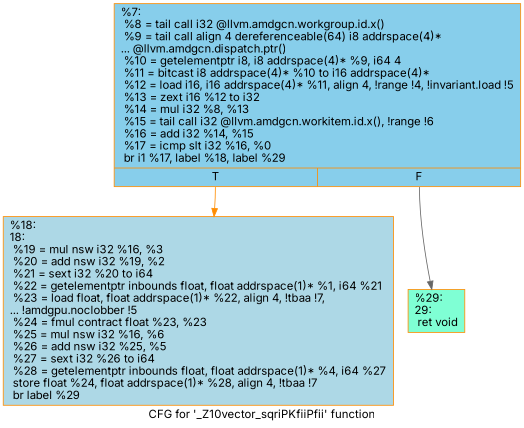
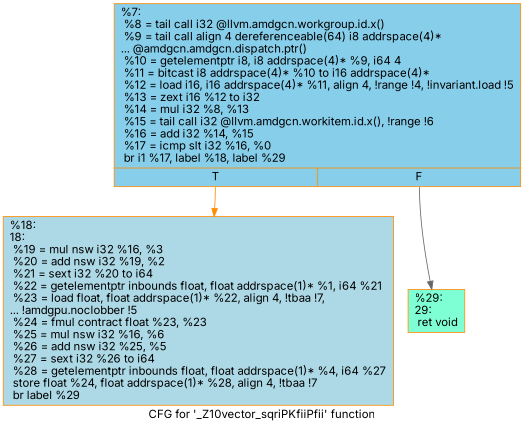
  digraph {
    fontname=Inter
    label="CFG for '_Z10vector_sqriPKfiiPfii' function"
    node [color=darkorange fontname=Inter shape=record style=filled]
    edge [fontname=Inter]
-   n1 [fillcolor=skyblue label="{%7:\l  %8 = tail call i32 @llvm.amdgcn.workgroup.id.x()\l  %9 = tail call align 4 dereferenceable(64) i8 addrspace(4)*\l... @llvm.amdgcn.dispatch.ptr()\l  %10 = getelementptr i8, i8 addrspace(4)* %9, i64 4\l  %11 = bitcast i8 addrspace(4)* %10 to i16 addrspace(4)*\l  %12 = load i16, i16 addrspace(4)* %11, align 4, !range !4, !invariant.load !5\l  %13 = zext i16 %12 to i32\l  %14 = mul i32 %8, %13\l  %15 = tail call i32 @llvm.amdgcn.workitem.id.x(), !range !6\l  %16 = add i32 %14, %15\l  %17 = icmp slt i32 %16, %0\l  br i1 %17, label %18, label %29\l|{<s0>T|<s1>F}}"]
+   n1 [fillcolor=skyblue label="{%7:\l  %8 = tail call i32 @llvm.amdgcn.workgroup.id.x()\l  %9 = tail call align 4 dereferenceable(64) i8 addrspace(4)*\l... @amdgcn.amdgcn.dispatch.ptr()\l  %10 = getelementptr i8, i8 addrspace(4)* %9, i64 4\l  %11 = bitcast i8 addrspace(4)* %10 to i16 addrspace(4)*\l  %12 = load i16, i16 addrspace(4)* %11, align 4, !range !4, !invariant.load !5\l  %13 = zext i16 %12 to i32\l  %14 = mul i32 %8, %13\l  %15 = tail call i32 @llvm.amdgcn.workitem.id.x(), !range !6\l  %16 = add i32 %14, %15\l  %17 = icmp slt i32 %16, %0\l  br i1 %17, label %18, label %29\l|{<s0>T|<s1>F}}"]
    n2 [fillcolor=lightblue label="{%18:\l18:                                               \l  %19 = mul nsw i32 %16, %3\l  %20 = add nsw i32 %19, %2\l  %21 = sext i32 %20 to i64\l  %22 = getelementptr inbounds float, float addrspace(1)* %1, i64 %21\l  %23 = load float, float addrspace(1)* %22, align 4, !tbaa !7,\l... !amdgpu.noclobber !5\l  %24 = fmul contract float %23, %23\l  %25 = mul nsw i32 %16, %6\l  %26 = add nsw i32 %25, %5\l  %27 = sext i32 %26 to i64\l  %28 = getelementptr inbounds float, float addrspace(1)* %4, i64 %27\l  store float %24, float addrspace(1)* %28, align 4, !tbaa !7\l  br label %29\l}"]
    n3 [fillcolor=aquamarine label="{%29:\l29:                                               \l  ret void\l}"]
    n1 -> n2 [color=darkorange tailport=s0]
    n1 -> n3 [color=gray40 tailport=s1]
  }
